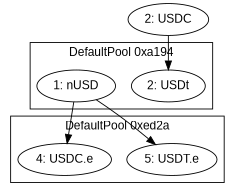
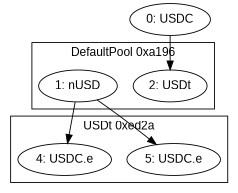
  digraph {
    fontname="Liberation Sans"
    node [fontname="Liberation Sans"]
    edge [fontname="Liberation Sans"]
    n1 [label="1: nUSD"]
    n2 [label="2: USDt"]
    n3 [label="4: USDC.e"]
-   n4 [label="5: USDT.e"]
-   n5 [label="2: USDC"]
+   n4 [label="5: USDC.e"]
+   n5 [label="0: USDC"]
    subgraph cluster_1 {
-     label="DefaultPool 0xa194"
+     label="DefaultPool 0xa196"
      subgraph sub_2 {
        label="DefaultPool 0xa196"
        rank=same
        n1
        n2
      }
    }
    subgraph cluster_3 {
-     label="DefaultPool 0xed2a"
+     label="USDt 0xed2a"
      subgraph sub_4 {
        label="DefaultPool 0xed2a"
        rank=same
        n3
        n4
      }
    }
    n1 -> n2 [style=invis]
    n1 -> n3
    n1 -> n4
    n3 -> n4 [style=invis]
    n5 -> n2
  }
